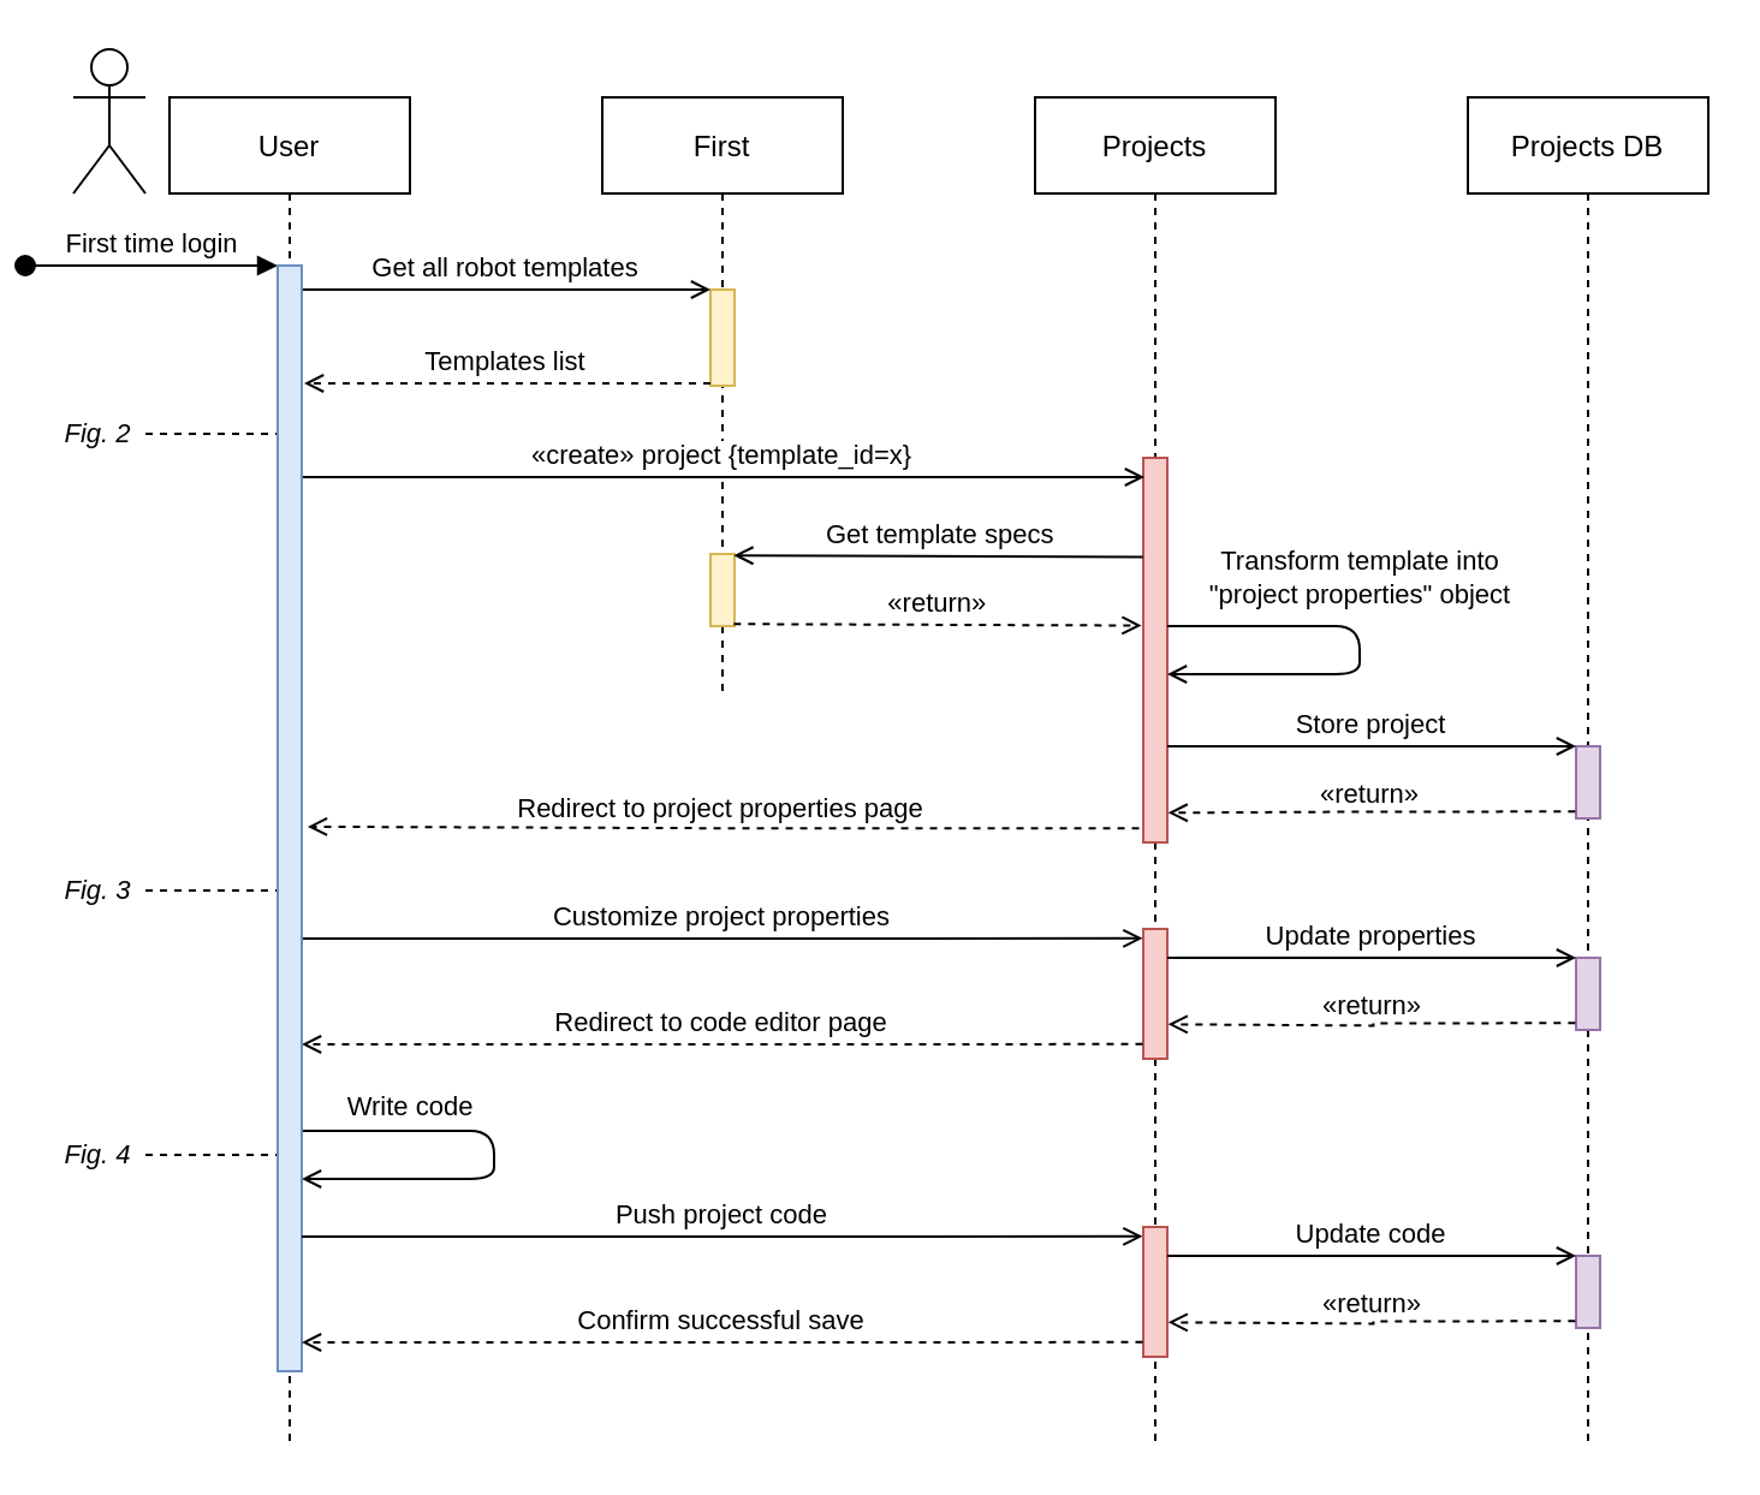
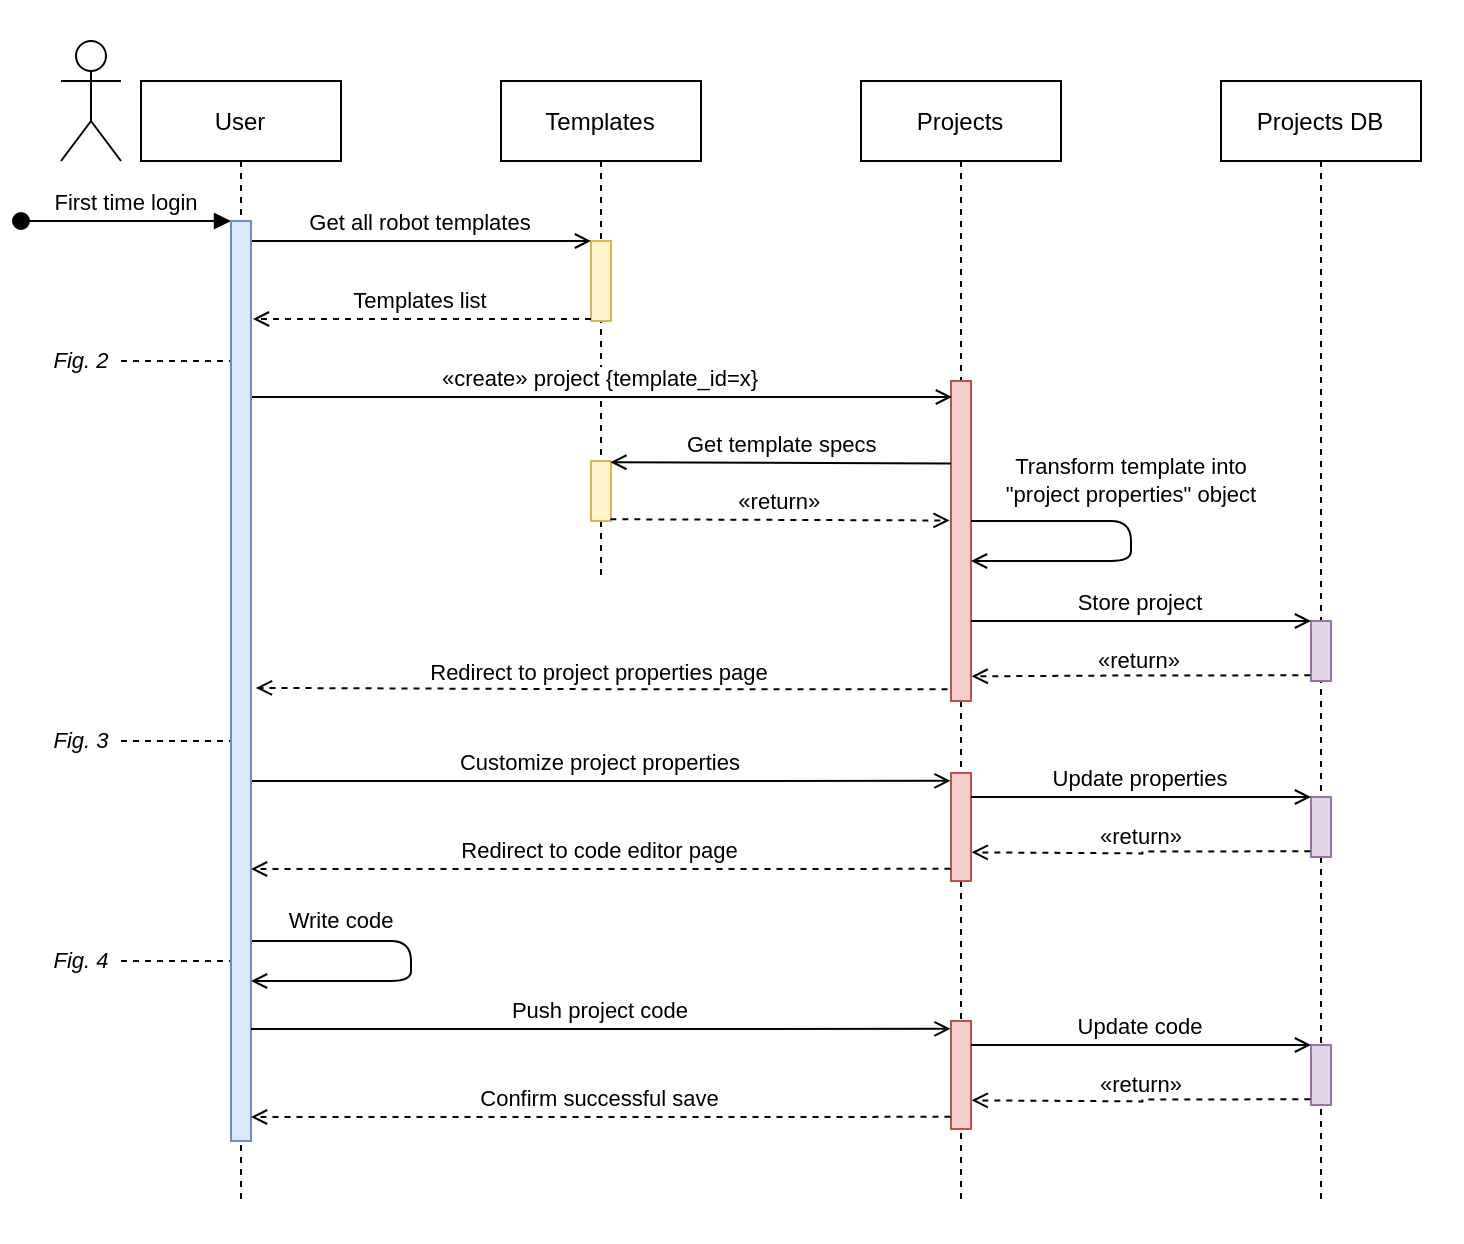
  <mxCell id="0" />
  <mxCell id="1" parent="0" />
  <mxCell id="2" value="Fig. 4" style="endArrow=oval;html=1;shadow=0;dashed=1;endFill=1;fontStyle=2" edge="1" parent="1"><mxGeometry x="-1" y="-20" width="50" height="50" relative="1" as="geometry"><mxPoint x="50" y="480" as="sourcePoint" /><mxPoint x="110" y="480" as="targetPoint" /><mxPoint x="-20" y="-20" as="offset" /></mxGeometry></mxCell>
  <mxCell id="3" value="User" style="shape=umlLifeline;perimeter=lifelinePerimeter;container=1;collapsible=0;recursiveResize=0;rounded=0;shadow=0;strokeWidth=1;" parent="1" vertex="1"><mxGeometry x="60" y="40" width="100" height="560" as="geometry" /></mxCell>
  <mxCell id="4" value="First time login" style="verticalAlign=bottom;startArrow=oval;endArrow=block;startSize=8;shadow=0;strokeWidth=1;" parent="3" edge="1"><mxGeometry relative="1" as="geometry"><mxPoint x="-60" y="70" as="sourcePoint" /><mxPoint x="45" y="70" as="targetPoint" /></mxGeometry></mxCell>
- <mxCell id="5" value="First" style="shape=umlLifeline;perimeter=lifelinePerimeter;container=1;collapsible=0;recursiveResize=0;rounded=0;shadow=0;strokeWidth=1;" parent="1" vertex="1"><mxGeometry x="240" y="40" width="100" height="250" as="geometry" /></mxCell>
+ <mxCell id="5" value="Templates" style="shape=umlLifeline;perimeter=lifelinePerimeter;container=1;collapsible=0;recursiveResize=0;rounded=0;shadow=0;strokeWidth=1;" parent="1" vertex="1"><mxGeometry x="240" y="40" width="100" height="250" as="geometry" /></mxCell>
  <mxCell id="6" value="" style="points=[];perimeter=orthogonalPerimeter;rounded=0;shadow=0;strokeWidth=1;fillColor=#fff2cc;strokeColor=#d6b656;" parent="5" vertex="1"><mxGeometry x="45" y="80" width="10" height="40" as="geometry" /></mxCell>
  <mxCell id="7" value="Get all robot templates" style="verticalAlign=bottom;endArrow=open;entryX=0;entryY=0;shadow=0;strokeWidth=1;endFill=0;" parent="1" target="6" edge="1"><mxGeometry relative="1" as="geometry"><mxPoint x="115" y="120" as="sourcePoint" /></mxGeometry></mxCell>
  <mxCell id="8" value="Templates list" style="verticalAlign=bottom;endArrow=open;shadow=0;strokeWidth=1;dashed=1;endFill=0;" parent="1" edge="1"><mxGeometry relative="1" as="geometry"><mxPoint x="285" y="159" as="sourcePoint" /><mxPoint x="116" y="159" as="targetPoint" /></mxGeometry></mxCell>
  <mxCell id="9" value="Projects" style="shape=umlLifeline;perimeter=lifelinePerimeter;container=1;collapsible=0;recursiveResize=0;rounded=0;shadow=0;strokeWidth=1;" vertex="1" parent="1"><mxGeometry x="420" y="40" width="100" height="560" as="geometry" /></mxCell>
  <mxCell id="10" value="" style="points=[];perimeter=orthogonalPerimeter;rounded=0;shadow=0;strokeWidth=1;fillColor=#f8cecc;strokeColor=#b85450;" vertex="1" parent="9"><mxGeometry x="45" y="150" width="10" height="160" as="geometry" /></mxCell>
  <mxCell id="11" value="Projects DB" style="shape=umlLifeline;perimeter=lifelinePerimeter;container=1;collapsible=0;recursiveResize=0;rounded=0;shadow=0;strokeWidth=1;" vertex="1" parent="1"><mxGeometry x="600" y="40" width="100" height="560" as="geometry" /></mxCell>
  <mxCell id="12" value="" style="points=[];perimeter=orthogonalPerimeter;rounded=0;shadow=0;strokeWidth=1;fillColor=#e1d5e7;strokeColor=#9673a6;" vertex="1" parent="11"><mxGeometry x="45" y="270" width="10" height="30" as="geometry" /></mxCell>
  <mxCell id="13" value="«create» project {template_id=x}" style="verticalAlign=bottom;endArrow=open;shadow=0;strokeWidth=1;endFill=0;entryX=0.047;entryY=0.05;entryDx=0;entryDy=0;entryPerimeter=0;" edge="1" parent="1" target="10"><mxGeometry relative="1" as="geometry"><mxPoint x="115" y="198" as="sourcePoint" /><mxPoint x="390" y="200" as="targetPoint" /></mxGeometry></mxCell>
  <mxCell id="14" value="" style="points=[];perimeter=orthogonalPerimeter;rounded=0;shadow=0;strokeWidth=1;fillColor=#fff2cc;strokeColor=#d6b656;" vertex="1" parent="1"><mxGeometry x="285" y="230" width="10" height="30" as="geometry" /></mxCell>
  <mxCell id="15" value="Get template specs" style="verticalAlign=bottom;endArrow=open;shadow=0;strokeWidth=1;endFill=0;entryX=0.968;entryY=0.02;entryDx=0;entryDy=0;entryPerimeter=0;exitX=-0.016;exitY=0.258;exitDx=0;exitDy=0;exitPerimeter=0;" edge="1" parent="1" source="10" target="14"><mxGeometry x="-0.007" relative="1" as="geometry"><mxPoint x="467" y="231" as="sourcePoint" /><mxPoint x="300" y="210" as="targetPoint" /><mxPoint as="offset" /></mxGeometry></mxCell>
  <mxCell id="16" value="«return»" style="verticalAlign=bottom;endArrow=open;shadow=0;strokeWidth=1;dashed=1;endFill=0;exitX=0.967;exitY=0.971;exitDx=0;exitDy=0;exitPerimeter=0;entryX=-0.072;entryY=0.436;entryDx=0;entryDy=0;entryPerimeter=0;" edge="1" parent="1" source="14" target="10"><mxGeometry relative="1" as="geometry"><mxPoint x="300" y="270.27" as="sourcePoint" /><mxPoint x="450" y="271" as="targetPoint" /></mxGeometry></mxCell>
  <mxCell id="17" value="Store project" style="verticalAlign=bottom;endArrow=open;entryX=0;entryY=0;shadow=0;strokeWidth=1;endFill=0;" edge="1" parent="1"><mxGeometry relative="1" as="geometry"><mxPoint x="475" y="310" as="sourcePoint" /><mxPoint x="645" y="310" as="targetPoint" /></mxGeometry></mxCell>
  <mxCell id="18" value="«return»" style="edgeStyle=orthogonalEdgeStyle;rounded=0;sketch=0;orthogonalLoop=1;jettySize=auto;html=1;shadow=0;labelBackgroundColor=none;endArrow=open;endFill=0;dashed=1;entryX=1.033;entryY=0.923;entryDx=0;entryDy=0;entryPerimeter=0;exitX=-0.033;exitY=0.906;exitDx=0;exitDy=0;exitPerimeter=0;" edge="1" parent="1" source="12" target="10"><mxGeometry x="0.009" y="-8" relative="1" as="geometry"><mxPoint x="620" y="320" as="targetPoint" /><mxPoint as="offset" /></mxGeometry></mxCell>
  <mxCell id="19" value="Transform template into&lt;br&gt;&quot;project properties&quot; object" style="endArrow=open;html=1;shadow=0;labelBackgroundColor=none;edgeStyle=orthogonalEdgeStyle;endFill=0;" edge="1" parent="1"><mxGeometry x="-0.111" y="-20" width="50" height="50" relative="1" as="geometry"><mxPoint x="475" y="260" as="sourcePoint" /><mxPoint x="475" y="280" as="targetPoint" /><Array as="points"><mxPoint x="555" y="260" /><mxPoint x="555" y="280" /></Array><mxPoint x="20" y="-20" as="offset" /></mxGeometry></mxCell>
  <mxCell id="20" value="Redirect to project properties page" style="edgeStyle=orthogonalEdgeStyle;rounded=0;sketch=0;orthogonalLoop=1;jettySize=auto;html=1;shadow=0;endArrow=open;endFill=0;dashed=1;exitX=-0.033;exitY=0.906;exitDx=0;exitDy=0;exitPerimeter=0;entryX=1.247;entryY=0.667;entryDx=0;entryDy=0;entryPerimeter=0;" edge="1" parent="1"><mxGeometry x="0.009" y="-8" relative="1" as="geometry"><mxPoint x="463.27" y="344.12" as="sourcePoint" /><mxPoint x="117.47" y="343.45" as="targetPoint" /><mxPoint as="offset" /><Array as="points"><mxPoint x="290" y="344" /><mxPoint x="290" y="344" /></Array></mxGeometry></mxCell>
  <mxCell id="21" value="Customize project properties" style="verticalAlign=bottom;endArrow=open;shadow=0;strokeWidth=1;endFill=0;entryX=-0.026;entryY=-0.001;entryDx=0;entryDy=0;entryPerimeter=0;" edge="1" parent="1"><mxGeometry relative="1" as="geometry"><mxPoint x="115" y="390" as="sourcePoint" /><mxPoint x="464.74" y="389.93" as="targetPoint" /></mxGeometry></mxCell>
  <mxCell id="22" value="" style="points=[];perimeter=orthogonalPerimeter;rounded=0;shadow=0;strokeWidth=1;fillColor=#f8cecc;strokeColor=#b85450;" vertex="1" parent="1"><mxGeometry x="465" y="386" width="10" height="54" as="geometry" /></mxCell>
  <mxCell id="23" value="" style="points=[];perimeter=orthogonalPerimeter;rounded=0;shadow=0;strokeWidth=1;fillColor=#e1d5e7;strokeColor=#9673a6;" vertex="1" parent="1"><mxGeometry x="645" y="398" width="10" height="30" as="geometry" /></mxCell>
  <mxCell id="24" value="Update properties" style="verticalAlign=bottom;endArrow=open;entryX=0;entryY=0;shadow=0;strokeWidth=1;endFill=0;" edge="1" parent="1"><mxGeometry relative="1" as="geometry"><mxPoint x="475" y="398" as="sourcePoint" /><mxPoint x="645" y="398" as="targetPoint" /></mxGeometry></mxCell>
  <mxCell id="25" value="«return»" style="edgeStyle=orthogonalEdgeStyle;rounded=0;sketch=0;orthogonalLoop=1;jettySize=auto;html=1;shadow=0;labelBackgroundColor=none;endArrow=open;endFill=0;dashed=1;entryX=1.033;entryY=0.923;entryDx=0;entryDy=0;entryPerimeter=0;exitX=-0.033;exitY=0.906;exitDx=0;exitDy=0;exitPerimeter=0;" edge="1" parent="1" source="23"><mxGeometry x="0.009" y="-8" relative="1" as="geometry"><mxPoint x="475.33" y="425.68" as="targetPoint" /><mxPoint as="offset" /></mxGeometry></mxCell>
  <mxCell id="26" value="Redirect to code editor page" style="verticalAlign=bottom;endArrow=open;shadow=0;strokeWidth=1;endFill=0;entryX=-0.026;entryY=-0.001;entryDx=0;entryDy=0;entryPerimeter=0;dashed=1;" edge="1" parent="1"><mxGeometry relative="1" as="geometry"><mxPoint x="464.74" y="433.93" as="sourcePoint" /><mxPoint x="115" y="434" as="targetPoint" /></mxGeometry></mxCell>
  <mxCell id="27" value="Fig. 2" style="endArrow=oval;html=1;shadow=0;dashed=1;endFill=1;fontStyle=2" edge="1" parent="1"><mxGeometry x="-1" y="-20" width="50" height="50" relative="1" as="geometry"><mxPoint x="50" y="180" as="sourcePoint" /><mxPoint x="110" y="180" as="targetPoint" /><mxPoint x="-20" y="-20" as="offset" /></mxGeometry></mxCell>
  <mxCell id="28" value="Fig. 3" style="endArrow=oval;html=1;shadow=0;dashed=1;endFill=1;fontStyle=2" edge="1" parent="1"><mxGeometry x="-1" y="-20" width="50" height="50" relative="1" as="geometry"><mxPoint x="50" y="370" as="sourcePoint" /><mxPoint x="110" y="370" as="targetPoint" /><mxPoint x="-20" y="-20" as="offset" /></mxGeometry></mxCell>
  <mxCell id="29" value="Write code" style="endArrow=open;html=1;shadow=0;labelBackgroundColor=none;edgeStyle=orthogonalEdgeStyle;endFill=0;" edge="1" parent="1"><mxGeometry x="-0.5" y="10" width="50" height="50" relative="1" as="geometry"><mxPoint x="115" y="470" as="sourcePoint" /><mxPoint x="115" y="490" as="targetPoint" /><Array as="points"><mxPoint x="195" y="470" /><mxPoint x="195" y="490" /></Array><mxPoint as="offset" /></mxGeometry></mxCell>
  <mxCell id="30" value="" style="points=[];perimeter=orthogonalPerimeter;rounded=0;shadow=0;strokeWidth=1;fillColor=#dae8fc;strokeColor=#6c8ebf;" vertex="1" parent="1"><mxGeometry x="105" y="110" width="10" height="460" as="geometry" /></mxCell>
  <mxCell id="31" value="Push project code" style="verticalAlign=bottom;endArrow=open;shadow=0;strokeWidth=1;endFill=0;entryX=-0.026;entryY=-0.001;entryDx=0;entryDy=0;entryPerimeter=0;" edge="1" parent="1"><mxGeometry relative="1" as="geometry"><mxPoint x="115" y="514" as="sourcePoint" /><mxPoint x="464.74" y="513.93" as="targetPoint" /></mxGeometry></mxCell>
  <mxCell id="32" value="" style="points=[];perimeter=orthogonalPerimeter;rounded=0;shadow=0;strokeWidth=1;fillColor=#f8cecc;strokeColor=#b85450;" vertex="1" parent="1"><mxGeometry x="465" y="510" width="10" height="54" as="geometry" /></mxCell>
  <mxCell id="33" value="" style="points=[];perimeter=orthogonalPerimeter;rounded=0;shadow=0;strokeWidth=1;fillColor=#e1d5e7;strokeColor=#9673a6;" vertex="1" parent="1"><mxGeometry x="645" y="522" width="10" height="30" as="geometry" /></mxCell>
  <mxCell id="34" value="Update code" style="verticalAlign=bottom;endArrow=open;entryX=0;entryY=0;shadow=0;strokeWidth=1;endFill=0;" edge="1" parent="1"><mxGeometry relative="1" as="geometry"><mxPoint x="475" y="522" as="sourcePoint" /><mxPoint x="645" y="522" as="targetPoint" /></mxGeometry></mxCell>
  <mxCell id="35" value="«return»" style="edgeStyle=orthogonalEdgeStyle;rounded=0;sketch=0;orthogonalLoop=1;jettySize=auto;html=1;shadow=0;labelBackgroundColor=none;endArrow=open;endFill=0;dashed=1;entryX=1.033;entryY=0.923;entryDx=0;entryDy=0;entryPerimeter=0;exitX=-0.033;exitY=0.906;exitDx=0;exitDy=0;exitPerimeter=0;" edge="1" parent="1" source="33"><mxGeometry x="0.009" y="-8" relative="1" as="geometry"><mxPoint x="475.33" y="549.68" as="targetPoint" /><mxPoint as="offset" /></mxGeometry></mxCell>
  <mxCell id="36" value="Confirm successful save" style="verticalAlign=bottom;endArrow=open;shadow=0;strokeWidth=1;endFill=0;entryX=-0.026;entryY=-0.001;entryDx=0;entryDy=0;entryPerimeter=0;dashed=1;" edge="1" parent="1"><mxGeometry relative="1" as="geometry"><mxPoint x="464.74" y="557.93" as="sourcePoint" /><mxPoint x="115" y="558" as="targetPoint" /></mxGeometry></mxCell>
  <mxCell id="37" value="" style="shape=umlActor;verticalLabelPosition=bottom;verticalAlign=top;html=1;strokeColor=#000000;" vertex="1" parent="1"><mxGeometry x="20" y="20" width="30" height="60" as="geometry" /></mxCell>
